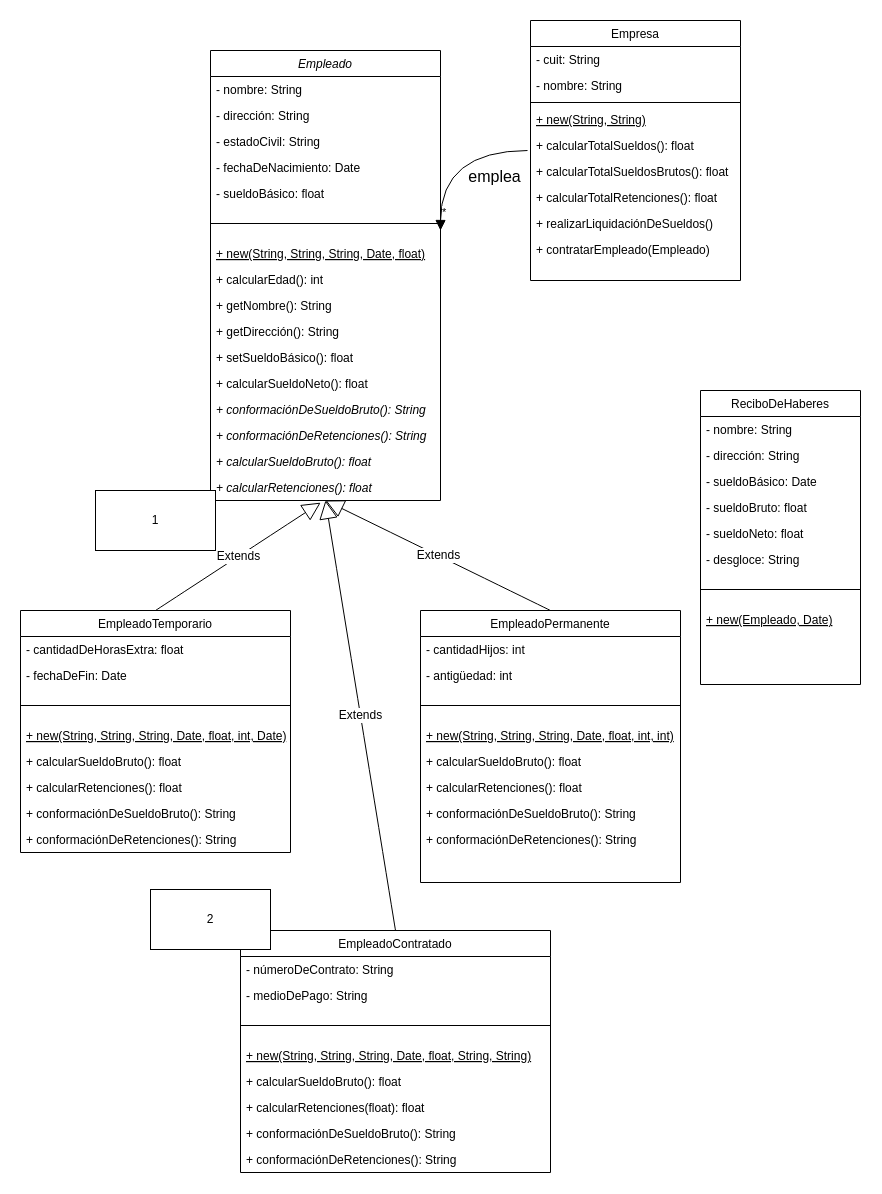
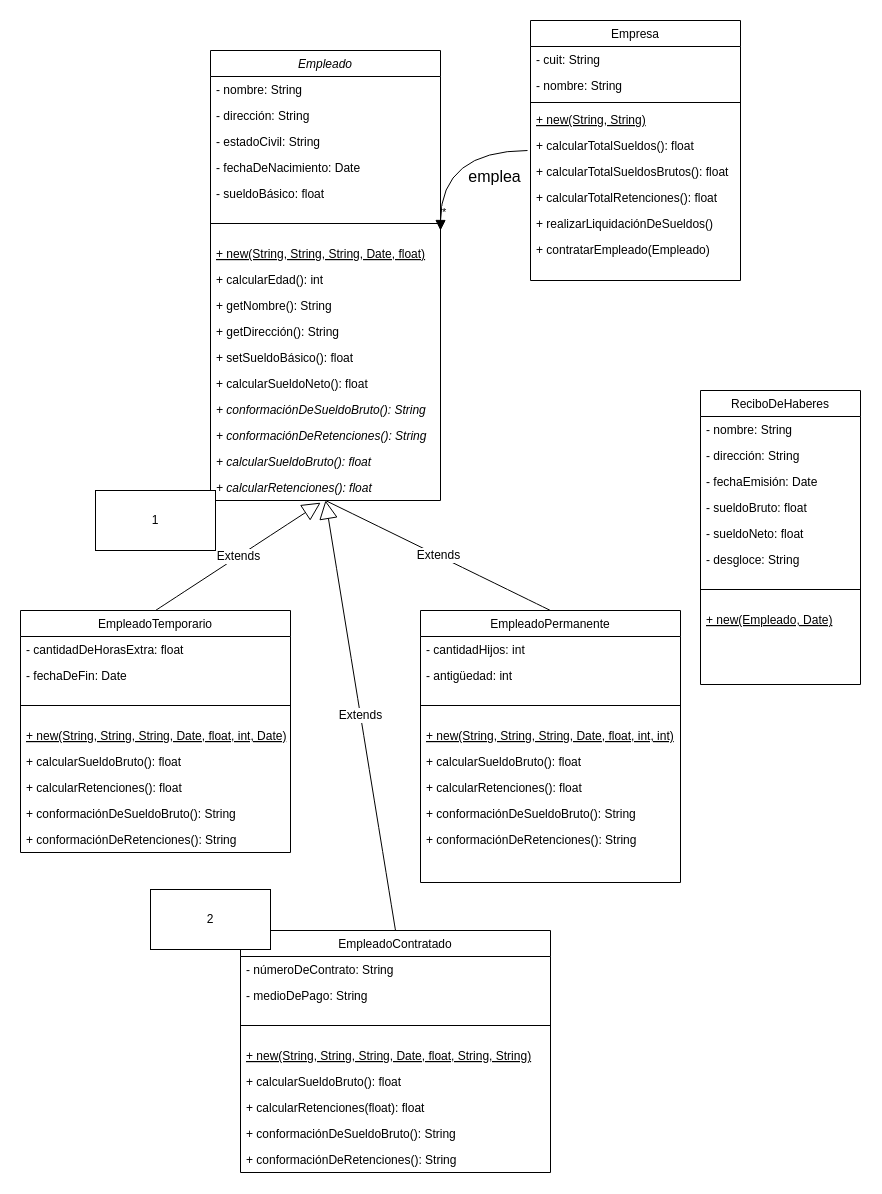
  <mxCell id="0" />
  <mxCell id="1" parent="0" />
  <mxCell id="2" value="Empresa" style="swimlane;fontStyle=0;align=center;verticalAlign=top;childLayout=stackLayout;horizontal=1;startSize=26;horizontalStack=0;resizeParent=1;resizeLast=0;collapsible=1;marginBottom=0;rounded=0;shadow=0;strokeWidth=1;" parent="1" vertex="1"><mxGeometry x="530" y="20" width="210" height="260" as="geometry"><mxRectangle x="170" y="70" width="160" height="26" as="alternateBounds" /></mxGeometry></mxCell>
  <mxCell id="3" value="- cuit: String" style="text;align=left;verticalAlign=top;spacingLeft=4;spacingRight=4;overflow=hidden;rotatable=0;points=[[0,0.5],[1,0.5]];portConstraint=eastwest;" parent="2" vertex="1"><mxGeometry y="26" width="210" height="26" as="geometry" /></mxCell>
  <mxCell id="4" value="- nombre: String" style="text;align=left;verticalAlign=top;spacingLeft=4;spacingRight=4;overflow=hidden;rotatable=0;points=[[0,0.5],[1,0.5]];portConstraint=eastwest;rounded=0;shadow=0;html=0;" parent="2" vertex="1"><mxGeometry y="52" width="210" height="26" as="geometry" /></mxCell>
  <mxCell id="5" value="" style="line;html=1;strokeWidth=1;align=left;verticalAlign=middle;spacingTop=-1;spacingLeft=3;spacingRight=3;rotatable=0;labelPosition=right;points=[];portConstraint=eastwest;" parent="2" vertex="1"><mxGeometry y="78" width="210" height="8" as="geometry" /></mxCell>
  <mxCell id="6" value="+ new(String, String)" style="text;align=left;verticalAlign=top;spacingLeft=4;spacingRight=4;overflow=hidden;rotatable=0;points=[[0,0.5],[1,0.5]];portConstraint=eastwest;fontStyle=4" parent="2" vertex="1"><mxGeometry y="86" width="210" height="26" as="geometry" /></mxCell>
  <mxCell id="7" value="+ calcularTotalSueldos(): float" style="text;align=left;verticalAlign=top;spacingLeft=4;spacingRight=4;overflow=hidden;rotatable=0;points=[[0,0.5],[1,0.5]];portConstraint=eastwest;fontStyle=0" parent="2" vertex="1"><mxGeometry y="112" width="210" height="26" as="geometry" /></mxCell>
  <mxCell id="8" value="+ calcularTotalSueldosBrutos(): float" style="text;align=left;verticalAlign=top;spacingLeft=4;spacingRight=4;overflow=hidden;rotatable=0;points=[[0,0.5],[1,0.5]];portConstraint=eastwest;fontStyle=0" parent="2" vertex="1"><mxGeometry y="138" width="210" height="26" as="geometry" /></mxCell>
  <mxCell id="9" value="+ calcularTotalRetenciones(): float" style="text;align=left;verticalAlign=top;spacingLeft=4;spacingRight=4;overflow=hidden;rotatable=0;points=[[0,0.5],[1,0.5]];portConstraint=eastwest;fontStyle=0" parent="2" vertex="1"><mxGeometry y="164" width="210" height="26" as="geometry" /></mxCell>
  <mxCell id="10" value="+ realizarLiquidaciónDeSueldos()" style="text;align=left;verticalAlign=top;spacingLeft=4;spacingRight=4;overflow=hidden;rotatable=0;points=[[0,0.5],[1,0.5]];portConstraint=eastwest;fontStyle=0" vertex="1" parent="2"><mxGeometry y="190" width="210" height="26" as="geometry" /></mxCell>
  <mxCell id="11" value="+ contratarEmpleado(Empleado)" style="text;align=left;verticalAlign=top;spacingLeft=4;spacingRight=4;overflow=hidden;rotatable=0;points=[[0,0.5],[1,0.5]];portConstraint=eastwest;fontStyle=0" parent="2" vertex="1"><mxGeometry y="216" width="210" height="26" as="geometry" /></mxCell>
  <mxCell id="12" value="Empleado" style="swimlane;fontStyle=2;align=center;verticalAlign=top;childLayout=stackLayout;horizontal=1;startSize=26;horizontalStack=0;resizeParent=1;resizeLast=0;collapsible=1;marginBottom=0;rounded=0;shadow=0;strokeWidth=1;" parent="1" vertex="1"><mxGeometry x="210" y="50" width="230" height="450" as="geometry"><mxRectangle x="130" y="380" width="160" height="26" as="alternateBounds" /></mxGeometry></mxCell>
  <mxCell id="13" value="- nombre: String" style="text;align=left;verticalAlign=top;spacingLeft=4;spacingRight=4;overflow=hidden;rotatable=0;points=[[0,0.5],[1,0.5]];portConstraint=eastwest;" parent="12" vertex="1"><mxGeometry y="26" width="230" height="26" as="geometry" /></mxCell>
  <mxCell id="14" value="- dirección: String" style="text;align=left;verticalAlign=top;spacingLeft=4;spacingRight=4;overflow=hidden;rotatable=0;points=[[0,0.5],[1,0.5]];portConstraint=eastwest;rounded=0;shadow=0;html=0;" parent="12" vertex="1"><mxGeometry y="52" width="230" height="26" as="geometry" /></mxCell>
  <mxCell id="15" value="- estadoCivil: String" style="text;align=left;verticalAlign=top;spacingLeft=4;spacingRight=4;overflow=hidden;rotatable=0;points=[[0,0.5],[1,0.5]];portConstraint=eastwest;rounded=0;shadow=0;html=0;" parent="12" vertex="1"><mxGeometry y="78" width="230" height="26" as="geometry" /></mxCell>
  <mxCell id="16" value="- fechaDeNacimiento: Date" style="text;align=left;verticalAlign=top;spacingLeft=4;spacingRight=4;overflow=hidden;rotatable=0;points=[[0,0.5],[1,0.5]];portConstraint=eastwest;rounded=0;shadow=0;html=0;" parent="12" vertex="1"><mxGeometry y="104" width="230" height="26" as="geometry" /></mxCell>
  <mxCell id="17" value="- sueldoBásico: float" style="text;align=left;verticalAlign=top;spacingLeft=4;spacingRight=4;overflow=hidden;rotatable=0;points=[[0,0.5],[1,0.5]];portConstraint=eastwest;rounded=0;shadow=0;html=0;" parent="12" vertex="1"><mxGeometry y="130" width="230" height="26" as="geometry" /></mxCell>
  <mxCell id="18" value="" style="line;html=1;strokeWidth=1;align=left;verticalAlign=middle;spacingTop=-1;spacingLeft=3;spacingRight=3;rotatable=0;labelPosition=right;points=[];portConstraint=eastwest;" parent="12" vertex="1"><mxGeometry y="156" width="230" height="34" as="geometry" /></mxCell>
  <mxCell id="19" value="+ new(String, String, String, Date, float)" style="text;align=left;verticalAlign=top;spacingLeft=4;spacingRight=4;overflow=hidden;rotatable=0;points=[[0,0.5],[1,0.5]];portConstraint=eastwest;fontStyle=4" parent="12" vertex="1"><mxGeometry y="190" width="230" height="26" as="geometry" /></mxCell>
  <mxCell id="20" value="+ calcularEdad(): int" style="text;align=left;verticalAlign=top;spacingLeft=4;spacingRight=4;overflow=hidden;rotatable=0;points=[[0,0.5],[1,0.5]];portConstraint=eastwest;fontStyle=0" parent="12" vertex="1"><mxGeometry y="216" width="230" height="26" as="geometry" /></mxCell>
  <mxCell id="21" value="+ getNombre(): String" style="text;align=left;verticalAlign=top;spacingLeft=4;spacingRight=4;overflow=hidden;rotatable=0;points=[[0,0.5],[1,0.5]];portConstraint=eastwest;" vertex="1" parent="12"><mxGeometry y="242" width="230" height="26" as="geometry" /></mxCell>
  <mxCell id="22" value="+ getDirección(): String" style="text;align=left;verticalAlign=top;spacingLeft=4;spacingRight=4;overflow=hidden;rotatable=0;points=[[0,0.5],[1,0.5]];portConstraint=eastwest;" vertex="1" parent="12"><mxGeometry y="268" width="230" height="26" as="geometry" /></mxCell>
  <mxCell id="23" value="+ setSueldoBásico(): float" style="text;align=left;verticalAlign=top;spacingLeft=4;spacingRight=4;overflow=hidden;rotatable=0;points=[[0,0.5],[1,0.5]];portConstraint=eastwest;rounded=0;shadow=0;html=0;" vertex="1" parent="12"><mxGeometry y="294" width="230" height="26" as="geometry" /></mxCell>
  <mxCell id="24" value="+ calcularSueldoNeto(): float" style="text;align=left;verticalAlign=top;spacingLeft=4;spacingRight=4;overflow=hidden;rotatable=0;points=[[0,0.5],[1,0.5]];portConstraint=eastwest;fontStyle=0" parent="12" vertex="1"><mxGeometry y="320" width="230" height="26" as="geometry" /></mxCell>
  <mxCell id="25" value="+ conformaciónDeSueldoBruto(): String" style="text;align=left;verticalAlign=top;spacingLeft=4;spacingRight=4;overflow=hidden;rotatable=0;points=[[0,0.5],[1,0.5]];portConstraint=eastwest;fontStyle=2" vertex="1" parent="12"><mxGeometry y="346" width="230" height="26" as="geometry" /></mxCell>
  <mxCell id="26" value="+ conformaciónDeRetenciones(): String" style="text;align=left;verticalAlign=top;spacingLeft=4;spacingRight=4;overflow=hidden;rotatable=0;points=[[0,0.5],[1,0.5]];portConstraint=eastwest;fontStyle=2" vertex="1" parent="12"><mxGeometry y="372" width="230" height="26" as="geometry" /></mxCell>
  <mxCell id="27" value="+ calcularSueldoBruto(): float" style="text;align=left;verticalAlign=top;spacingLeft=4;spacingRight=4;overflow=hidden;rotatable=0;points=[[0,0.5],[1,0.5]];portConstraint=eastwest;fontStyle=2" parent="12" vertex="1"><mxGeometry y="398" width="230" height="26" as="geometry" /></mxCell>
  <mxCell id="28" value="+ calcularRetenciones(): float" style="text;align=left;verticalAlign=top;spacingLeft=4;spacingRight=4;overflow=hidden;rotatable=0;points=[[0,0.5],[1,0.5]];portConstraint=eastwest;fontStyle=2" parent="12" vertex="1"><mxGeometry y="424" width="230" height="26" as="geometry" /></mxCell>
  <mxCell id="29" value="EmpleadoPermanente" style="swimlane;fontStyle=0;align=center;verticalAlign=top;childLayout=stackLayout;horizontal=1;startSize=26;horizontalStack=0;resizeParent=1;resizeLast=0;collapsible=1;marginBottom=0;rounded=0;shadow=0;strokeWidth=1;" parent="1" vertex="1"><mxGeometry x="420" y="610" width="260" height="272" as="geometry"><mxRectangle x="130" y="380" width="160" height="26" as="alternateBounds" /></mxGeometry></mxCell>
  <mxCell id="30" value="- cantidadHijos: int" style="text;align=left;verticalAlign=top;spacingLeft=4;spacingRight=4;overflow=hidden;rotatable=0;points=[[0,0.5],[1,0.5]];portConstraint=eastwest;" parent="29" vertex="1"><mxGeometry y="26" width="260" height="26" as="geometry" /></mxCell>
  <mxCell id="31" value="- antigüedad: int" style="text;align=left;verticalAlign=top;spacingLeft=4;spacingRight=4;overflow=hidden;rotatable=0;points=[[0,0.5],[1,0.5]];portConstraint=eastwest;rounded=0;shadow=0;html=0;" parent="29" vertex="1"><mxGeometry y="52" width="260" height="26" as="geometry" /></mxCell>
  <mxCell id="32" value="" style="line;html=1;strokeWidth=1;align=left;verticalAlign=middle;spacingTop=-1;spacingLeft=3;spacingRight=3;rotatable=0;labelPosition=right;points=[];portConstraint=eastwest;" parent="29" vertex="1"><mxGeometry y="78" width="260" height="34" as="geometry" /></mxCell>
  <mxCell id="33" value="+ new(String, String, String, Date, float, int, int)" style="text;align=left;verticalAlign=top;spacingLeft=4;spacingRight=4;overflow=hidden;rotatable=0;points=[[0,0.5],[1,0.5]];portConstraint=eastwest;fontStyle=4" parent="29" vertex="1"><mxGeometry y="112" width="260" height="26" as="geometry" /></mxCell>
  <mxCell id="34" value="+ calcularSueldoBruto(): float" style="text;align=left;verticalAlign=top;spacingLeft=4;spacingRight=4;overflow=hidden;rotatable=0;points=[[0,0.5],[1,0.5]];portConstraint=eastwest;fontStyle=0" parent="29" vertex="1"><mxGeometry y="138" width="260" height="26" as="geometry" /></mxCell>
  <mxCell id="35" value="+ calcularRetenciones(): float" style="text;align=left;verticalAlign=top;spacingLeft=4;spacingRight=4;overflow=hidden;rotatable=0;points=[[0,0.5],[1,0.5]];portConstraint=eastwest;fontStyle=0" parent="29" vertex="1"><mxGeometry y="164" width="260" height="26" as="geometry" /></mxCell>
  <mxCell id="36" value="+ conformaciónDeSueldoBruto(): String" style="text;align=left;verticalAlign=top;spacingLeft=4;spacingRight=4;overflow=hidden;rotatable=0;points=[[0,0.5],[1,0.5]];portConstraint=eastwest;fontStyle=0" vertex="1" parent="29"><mxGeometry y="190" width="260" height="26" as="geometry" /></mxCell>
  <mxCell id="37" value="+ conformaciónDeRetenciones(): String" style="text;align=left;verticalAlign=top;spacingLeft=4;spacingRight=4;overflow=hidden;rotatable=0;points=[[0,0.5],[1,0.5]];portConstraint=eastwest;fontStyle=0" vertex="1" parent="29"><mxGeometry y="216" width="260" height="26" as="geometry" /></mxCell>
  <mxCell id="38" value="EmpleadoTemporario" style="swimlane;fontStyle=0;align=center;verticalAlign=top;childLayout=stackLayout;horizontal=1;startSize=26;horizontalStack=0;resizeParent=1;resizeLast=0;collapsible=1;marginBottom=0;rounded=0;shadow=0;strokeWidth=1;" parent="1" vertex="1"><mxGeometry x="20" y="610" width="270" height="242" as="geometry"><mxRectangle x="130" y="380" width="160" height="26" as="alternateBounds" /></mxGeometry></mxCell>
  <mxCell id="39" value="- cantidadDeHorasExtra: float" style="text;align=left;verticalAlign=top;spacingLeft=4;spacingRight=4;overflow=hidden;rotatable=0;points=[[0,0.5],[1,0.5]];portConstraint=eastwest;rounded=0;shadow=0;html=0;" parent="38" vertex="1"><mxGeometry y="26" width="270" height="26" as="geometry" /></mxCell>
  <mxCell id="40" value="- fechaDeFin: Date" style="text;align=left;verticalAlign=top;spacingLeft=4;spacingRight=4;overflow=hidden;rotatable=0;points=[[0,0.5],[1,0.5]];portConstraint=eastwest;rounded=0;shadow=0;html=0;" parent="38" vertex="1"><mxGeometry y="52" width="270" height="26" as="geometry" /></mxCell>
  <mxCell id="41" value="" style="line;html=1;strokeWidth=1;align=left;verticalAlign=middle;spacingTop=-1;spacingLeft=3;spacingRight=3;rotatable=0;labelPosition=right;points=[];portConstraint=eastwest;" parent="38" vertex="1"><mxGeometry y="78" width="270" height="34" as="geometry" /></mxCell>
  <mxCell id="42" value="+ new(String, String, String, Date, float, int, Date)" style="text;align=left;verticalAlign=top;spacingLeft=4;spacingRight=4;overflow=hidden;rotatable=0;points=[[0,0.5],[1,0.5]];portConstraint=eastwest;fontStyle=4" parent="38" vertex="1"><mxGeometry y="112" width="270" height="26" as="geometry" /></mxCell>
  <mxCell id="43" value="+ calcularSueldoBruto(): float" style="text;align=left;verticalAlign=top;spacingLeft=4;spacingRight=4;overflow=hidden;rotatable=0;points=[[0,0.5],[1,0.5]];portConstraint=eastwest;fontStyle=0" parent="38" vertex="1"><mxGeometry y="138" width="270" height="26" as="geometry" /></mxCell>
  <mxCell id="44" value="+ calcularRetenciones(): float" style="text;align=left;verticalAlign=top;spacingLeft=4;spacingRight=4;overflow=hidden;rotatable=0;points=[[0,0.5],[1,0.5]];portConstraint=eastwest;fontStyle=0" parent="38" vertex="1"><mxGeometry y="164" width="270" height="26" as="geometry" /></mxCell>
  <mxCell id="45" value="+ conformaciónDeSueldoBruto(): String" style="text;align=left;verticalAlign=top;spacingLeft=4;spacingRight=4;overflow=hidden;rotatable=0;points=[[0,0.5],[1,0.5]];portConstraint=eastwest;fontStyle=0" vertex="1" parent="38"><mxGeometry y="190" width="270" height="26" as="geometry" /></mxCell>
  <mxCell id="46" value="+ conformaciónDeRetenciones(): String" style="text;align=left;verticalAlign=top;spacingLeft=4;spacingRight=4;overflow=hidden;rotatable=0;points=[[0,0.5],[1,0.5]];portConstraint=eastwest;fontStyle=0" vertex="1" parent="38"><mxGeometry y="216" width="270" height="26" as="geometry" /></mxCell>
  <mxCell id="47" value="ReciboDeHaberes" style="swimlane;fontStyle=0;align=center;verticalAlign=top;childLayout=stackLayout;horizontal=1;startSize=26;horizontalStack=0;resizeParent=1;resizeLast=0;collapsible=1;marginBottom=0;rounded=0;shadow=0;strokeWidth=1;" parent="1" vertex="1"><mxGeometry x="700" y="390" width="160" height="294" as="geometry"><mxRectangle x="130" y="380" width="160" height="26" as="alternateBounds" /></mxGeometry></mxCell>
  <mxCell id="48" value="- nombre: String" style="text;align=left;verticalAlign=top;spacingLeft=4;spacingRight=4;overflow=hidden;rotatable=0;points=[[0,0.5],[1,0.5]];portConstraint=eastwest;" parent="47" vertex="1"><mxGeometry y="26" width="160" height="26" as="geometry" /></mxCell>
  <mxCell id="49" value="- dirección: String" style="text;align=left;verticalAlign=top;spacingLeft=4;spacingRight=4;overflow=hidden;rotatable=0;points=[[0,0.5],[1,0.5]];portConstraint=eastwest;rounded=0;shadow=0;html=0;" parent="47" vertex="1"><mxGeometry y="52" width="160" height="26" as="geometry" /></mxCell>
- <mxCell id="50" value="- sueldoBásico: Date" style="text;align=left;verticalAlign=top;spacingLeft=4;spacingRight=4;overflow=hidden;rotatable=0;points=[[0,0.5],[1,0.5]];portConstraint=eastwest;rounded=0;shadow=0;html=0;" parent="47" vertex="1"><mxGeometry y="78" width="160" height="26" as="geometry" /></mxCell>
+ <mxCell id="50" value="- fechaEmisión: Date" style="text;align=left;verticalAlign=top;spacingLeft=4;spacingRight=4;overflow=hidden;rotatable=0;points=[[0,0.5],[1,0.5]];portConstraint=eastwest;rounded=0;shadow=0;html=0;" parent="47" vertex="1"><mxGeometry y="78" width="160" height="26" as="geometry" /></mxCell>
  <mxCell id="51" value="- sueldoBruto: float" style="text;align=left;verticalAlign=top;spacingLeft=4;spacingRight=4;overflow=hidden;rotatable=0;points=[[0,0.5],[1,0.5]];portConstraint=eastwest;rounded=0;shadow=0;html=0;" parent="47" vertex="1"><mxGeometry y="104" width="160" height="26" as="geometry" /></mxCell>
  <mxCell id="52" value="- sueldoNeto: float" style="text;align=left;verticalAlign=top;spacingLeft=4;spacingRight=4;overflow=hidden;rotatable=0;points=[[0,0.5],[1,0.5]];portConstraint=eastwest;rounded=0;shadow=0;html=0;" parent="47" vertex="1"><mxGeometry y="130" width="160" height="26" as="geometry" /></mxCell>
  <mxCell id="53" value="- desgloce: String" style="text;align=left;verticalAlign=top;spacingLeft=4;spacingRight=4;overflow=hidden;rotatable=0;points=[[0,0.5],[1,0.5]];portConstraint=eastwest;rounded=0;shadow=0;html=0;" parent="47" vertex="1"><mxGeometry y="156" width="160" height="26" as="geometry" /></mxCell>
  <mxCell id="54" value="" style="line;html=1;strokeWidth=1;align=left;verticalAlign=middle;spacingTop=-1;spacingLeft=3;spacingRight=3;rotatable=0;labelPosition=right;points=[];portConstraint=eastwest;" parent="47" vertex="1"><mxGeometry y="182" width="160" height="34" as="geometry" /></mxCell>
  <mxCell id="55" value="+ new(Empleado, Date)" style="text;align=left;verticalAlign=top;spacingLeft=4;spacingRight=4;overflow=hidden;rotatable=0;points=[[0,0.5],[1,0.5]];portConstraint=eastwest;fontStyle=4" parent="47" vertex="1"><mxGeometry y="216" width="160" height="26" as="geometry" /></mxCell>
  <mxCell id="56" value="EmpleadoContratado" style="swimlane;fontStyle=0;align=center;verticalAlign=top;childLayout=stackLayout;horizontal=1;startSize=26;horizontalStack=0;resizeParent=1;resizeLast=0;collapsible=1;marginBottom=0;rounded=0;shadow=0;strokeWidth=1;" parent="1" vertex="1"><mxGeometry x="240" y="930" width="310" height="242" as="geometry"><mxRectangle x="210" y="910" width="160" height="26" as="alternateBounds" /></mxGeometry></mxCell>
  <mxCell id="57" value="- númeroDeContrato: String" style="text;align=left;verticalAlign=top;spacingLeft=4;spacingRight=4;overflow=hidden;rotatable=0;points=[[0,0.5],[1,0.5]];portConstraint=eastwest;" parent="56" vertex="1"><mxGeometry y="26" width="310" height="26" as="geometry" /></mxCell>
  <mxCell id="58" value="- medioDePago: String" style="text;align=left;verticalAlign=top;spacingLeft=4;spacingRight=4;overflow=hidden;rotatable=0;points=[[0,0.5],[1,0.5]];portConstraint=eastwest;rounded=0;shadow=0;html=0;" parent="56" vertex="1"><mxGeometry y="52" width="310" height="26" as="geometry" /></mxCell>
  <mxCell id="59" value="" style="line;html=1;strokeWidth=1;align=left;verticalAlign=middle;spacingTop=-1;spacingLeft=3;spacingRight=3;rotatable=0;labelPosition=right;points=[];portConstraint=eastwest;" parent="56" vertex="1"><mxGeometry y="78" width="310" height="34" as="geometry" /></mxCell>
  <mxCell id="60" value="+ new(String, String, String, Date, float, String, String)" style="text;align=left;verticalAlign=top;spacingLeft=4;spacingRight=4;overflow=hidden;rotatable=0;points=[[0,0.5],[1,0.5]];portConstraint=eastwest;fontStyle=4" parent="56" vertex="1"><mxGeometry y="112" width="310" height="26" as="geometry" /></mxCell>
  <mxCell id="61" value="+ calcularSueldoBruto(): float" style="text;align=left;verticalAlign=top;spacingLeft=4;spacingRight=4;overflow=hidden;rotatable=0;points=[[0,0.5],[1,0.5]];portConstraint=eastwest;fontStyle=0" parent="56" vertex="1"><mxGeometry y="138" width="310" height="26" as="geometry" /></mxCell>
  <mxCell id="62" value="+ calcularRetenciones(float): float" style="text;align=left;verticalAlign=top;spacingLeft=4;spacingRight=4;overflow=hidden;rotatable=0;points=[[0,0.5],[1,0.5]];portConstraint=eastwest;fontStyle=0" parent="56" vertex="1"><mxGeometry y="164" width="310" height="26" as="geometry" /></mxCell>
  <mxCell id="63" value="+ conformaciónDeSueldoBruto(): String" style="text;align=left;verticalAlign=top;spacingLeft=4;spacingRight=4;overflow=hidden;rotatable=0;points=[[0,0.5],[1,0.5]];portConstraint=eastwest;fontStyle=0" vertex="1" parent="56"><mxGeometry y="190" width="310" height="26" as="geometry" /></mxCell>
  <mxCell id="64" value="+ conformaciónDeRetenciones(): String" style="text;align=left;verticalAlign=top;spacingLeft=4;spacingRight=4;overflow=hidden;rotatable=0;points=[[0,0.5],[1,0.5]];portConstraint=eastwest;fontStyle=0" vertex="1" parent="56"><mxGeometry y="216" width="310" height="26" as="geometry" /></mxCell>
  <mxCell id="65" value="2" style="rounded=0;whiteSpace=wrap;html=1;" parent="1" vertex="1"><mxGeometry x="150" y="889" width="120" height="60" as="geometry" /></mxCell>
  <mxCell id="66" value="1" style="rounded=0;whiteSpace=wrap;html=1;" parent="1" vertex="1"><mxGeometry x="95" y="490" width="120" height="60" as="geometry" /></mxCell>
  <mxCell id="67" value="" style="endArrow=block;endFill=1;html=1;edgeStyle=orthogonalEdgeStyle;align=left;verticalAlign=top;rounded=0;fontSize=12;startSize=8;endSize=8;curved=1;" parent="1" edge="1"><mxGeometry x="-1" relative="1" as="geometry"><mxPoint x="527" y="150" as="sourcePoint" /><mxPoint x="440" y="230" as="targetPoint" /></mxGeometry></mxCell>
  <mxCell id="68" value="*" style="edgeLabel;resizable=0;html=1;align=left;verticalAlign=bottom;" parent="67" connectable="0" vertex="1"><mxGeometry x="-1" relative="1" as="geometry"><mxPoint x="-87" y="70" as="offset" /></mxGeometry></mxCell>
  <mxCell id="69" value="emplea" style="text;html=1;align=center;verticalAlign=middle;resizable=0;points=[];autosize=1;strokeColor=none;fillColor=none;fontSize=16;" parent="1" vertex="1"><mxGeometry x="454" y="161" width="80" height="30" as="geometry" /></mxCell>
- <mxCell id="70" value="Extends" style="endArrow=block;endSize=16;endFill=0;html=1;rounded=0;fontSize=12;curved=1;exitX=0.5;exitY=0;exitDx=0;exitDy=0;entryX=0.5;entryY=1;entryDx=0;entryDy=0;" parent="1" source="29" target="12" edge="1"><mxGeometry width="160" relative="1" as="geometry"><mxPoint x="560" y="490" as="sourcePoint" /><mxPoint x="720" y="490" as="targetPoint" /></mxGeometry></mxCell>
+ <mxCell id="70" value="Extends" style="endArrow=none;endSize=16;endFill=0;html=1;rounded=0;fontSize=12;curved=1;exitX=0.5;exitY=0;exitDx=0;exitDy=0;entryX=0.5;entryY=1;entryDx=0;entryDy=0;" parent="1" source="29" target="12" edge="1"><mxGeometry width="160" relative="1" as="geometry"><mxPoint x="560" y="490" as="sourcePoint" /><mxPoint x="720" y="490" as="targetPoint" /></mxGeometry></mxCell>
  <mxCell id="71" value="Extends" style="endArrow=block;endSize=16;endFill=0;html=1;rounded=0;fontSize=12;curved=1;exitX=0.5;exitY=0;exitDx=0;exitDy=0;entryX=0.479;entryY=1.082;entryDx=0;entryDy=0;entryPerimeter=0;" parent="1" source="38" edge="1" target="28"><mxGeometry width="160" relative="1" as="geometry"><mxPoint x="454" y="620" as="sourcePoint" /><mxPoint x="340" y="410" as="targetPoint" /></mxGeometry></mxCell>
  <mxCell id="72" value="Extends" style="endArrow=block;endSize=16;endFill=0;html=1;rounded=0;fontSize=12;curved=1;exitX=0.5;exitY=0;exitDx=0;exitDy=0;entryX=0.5;entryY=1;entryDx=0;entryDy=0;" parent="1" source="56" target="12" edge="1"><mxGeometry width="160" relative="1" as="geometry"><mxPoint x="503" y="630" as="sourcePoint" /><mxPoint x="330" y="440" as="targetPoint" /></mxGeometry></mxCell>
